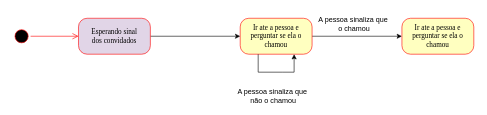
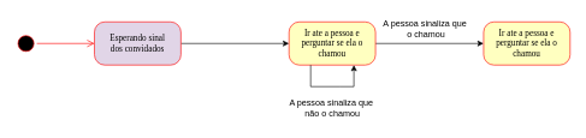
  <mxCell id="0" />
  <mxCell id="1" parent="0" />
  <mxCell id="2" style="edgeStyle=orthogonalEdgeStyle;rounded=0;orthogonalLoop=1;jettySize=auto;html=1;exitX=1;exitY=0.5;exitDx=0;exitDy=0;" edge="1" parent="1" source="3" target="5"><mxGeometry relative="1" as="geometry" /></mxCell>
  <mxCell id="3" value="&lt;div&gt;Esperando sinal&lt;/div&gt;&lt;div&gt;dos convidados&lt;/div&gt;" style="rounded=1;whiteSpace=wrap;html=1;arcSize=24;fillColor=#e1d5e7;strokeColor=#ff0000;shadow=0;comic=0;labelBackgroundColor=none;fontFamily=Verdana;fontSize=12;fontColor=#000000;align=center;" parent="1" vertex="1"><mxGeometry x="130" y="30" width="120" height="60" as="geometry" /></mxCell>
  <mxCell id="4" style="edgeStyle=orthogonalEdgeStyle;rounded=0;orthogonalLoop=1;jettySize=auto;html=1;exitX=1;exitY=0.5;exitDx=0;exitDy=0;" edge="1" parent="1" source="5" target="10"><mxGeometry relative="1" as="geometry" /></mxCell>
  <mxCell id="5" value="Ir ate a pessoa e perguntar se ela o chamou" style="rounded=1;whiteSpace=wrap;html=1;arcSize=24;fillColor=#ffffc0;strokeColor=#ff0000;shadow=0;comic=0;labelBackgroundColor=none;fontFamily=Verdana;fontSize=12;fontColor=#000000;align=center;" parent="1" vertex="1"><mxGeometry x="400" y="30" width="120" height="60" as="geometry" /></mxCell>
  <mxCell id="6" value="" style="ellipse;html=1;shape=startState;fillColor=#000000;strokeColor=#ff0000;" vertex="1" parent="1"><mxGeometry x="20" y="45" width="30" height="30" as="geometry" /></mxCell>
  <mxCell id="7" value="" style="edgeStyle=orthogonalEdgeStyle;html=1;verticalAlign=bottom;endArrow=open;endSize=8;strokeColor=#ff0000;rounded=0;entryX=0;entryY=0.5;entryDx=0;entryDy=0;" edge="1" source="6" parent="1" target="3"><mxGeometry relative="1" as="geometry"><mxPoint x="35" y="140" as="targetPoint" /></mxGeometry></mxCell>
  <mxCell id="8" style="edgeStyle=orthogonalEdgeStyle;rounded=0;orthogonalLoop=1;jettySize=auto;html=1;exitX=0.25;exitY=1;exitDx=0;exitDy=0;entryX=0.75;entryY=1;entryDx=0;entryDy=0;" edge="1" parent="1" source="5" target="5"><mxGeometry relative="1" as="geometry"><Array as="points"><mxPoint x="470" y="120" /><mxPoint x="530" y="120" /></Array></mxGeometry></mxCell>
- <mxCell id="9" value="&lt;div&gt;A pessoa sinaliza que&amp;nbsp;&lt;/div&gt;&lt;div&gt;não o chamou&lt;/div&gt;" style="text;html=1;align=center;verticalAlign=middle;resizable=0;points=[];autosize=1;strokeColor=none;fillColor=none;" vertex="1" parent="1"><mxGeometry x="385" y="140" width="140" height="40" as="geometry" /></mxCell>
+ <mxCell id="9" value="&lt;div&gt;A pessoa sinaliza que&amp;nbsp;&lt;/div&gt;&lt;div&gt;não o chamou&lt;/div&gt;" style="text;html=1;align=center;verticalAlign=middle;resizable=0;points=[];autosize=1;strokeColor=none;fillColor=none;" vertex="1" parent="1"><mxGeometry x="390" y="130" width="140" height="40" as="geometry" /></mxCell>
  <mxCell id="10" value="Ir ate a pessoa e perguntar se ela o chamou" style="rounded=1;whiteSpace=wrap;html=1;arcSize=24;fillColor=#ffffc0;strokeColor=#ff0000;shadow=0;comic=0;labelBackgroundColor=none;fontFamily=Verdana;fontSize=12;fontColor=#000000;align=center;" vertex="1" parent="1"><mxGeometry x="670" y="30" width="120" height="60" as="geometry" /></mxCell>
  <mxCell id="11" value="&lt;div&gt;A pessoa sinaliza que&amp;nbsp;&lt;/div&gt;&lt;div&gt;o chamou&lt;/div&gt;" style="text;html=1;align=center;verticalAlign=middle;resizable=0;points=[];autosize=1;strokeColor=none;fillColor=none;" vertex="1" parent="1"><mxGeometry x="520" y="20" width="140" height="40" as="geometry" /></mxCell>
